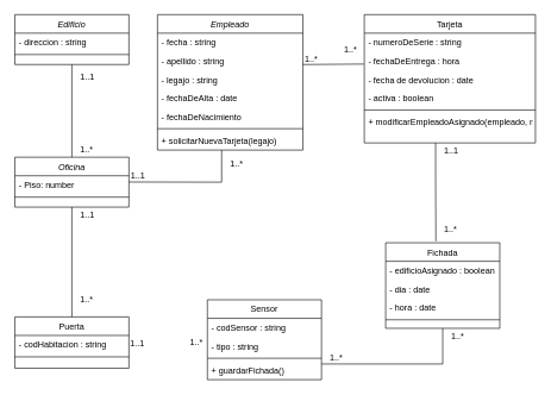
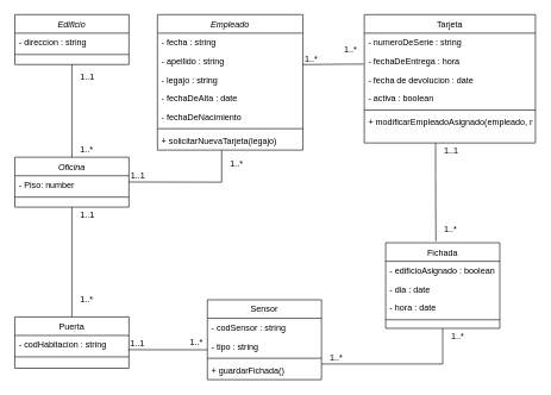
  <mxCell id="0" />
  <mxCell id="1" parent="0" />
  <mxCell id="2" value="Puerta" style="swimlane;fontStyle=0;align=center;verticalAlign=top;childLayout=stackLayout;horizontal=1;startSize=26;horizontalStack=0;resizeParent=1;resizeLast=0;collapsible=1;marginBottom=0;rounded=0;shadow=0;strokeWidth=1;" parent="1" vertex="1"><mxGeometry x="20" y="444" width="160" height="72" as="geometry"><mxRectangle x="130" y="380" width="160" height="26" as="alternateBounds" /></mxGeometry></mxCell>
  <mxCell id="3" value="- codHabitacion : string" style="text;align=left;verticalAlign=top;spacingLeft=4;spacingRight=4;overflow=hidden;rotatable=0;points=[[0,0.5],[1,0.5]];portConstraint=eastwest;" parent="2" vertex="1"><mxGeometry y="26" width="160" height="26" as="geometry" /></mxCell>
  <mxCell id="4" value="" style="line;html=1;strokeWidth=1;align=left;verticalAlign=middle;spacingTop=-1;spacingLeft=3;spacingRight=3;rotatable=0;labelPosition=right;points=[];portConstraint=eastwest;" parent="2" vertex="1"><mxGeometry y="52" width="160" height="8" as="geometry" /></mxCell>
  <mxCell id="5" value="Tarjeta" style="swimlane;fontStyle=0;align=center;verticalAlign=top;childLayout=stackLayout;horizontal=1;startSize=26;horizontalStack=0;resizeParent=1;resizeLast=0;collapsible=1;marginBottom=0;rounded=0;shadow=0;strokeWidth=1;" parent="1" vertex="1"><mxGeometry x="510" y="20" width="240" height="180" as="geometry"><mxRectangle x="550" y="140" width="160" height="26" as="alternateBounds" /></mxGeometry></mxCell>
  <mxCell id="6" value="- numeroDeSerie : string" style="text;align=left;verticalAlign=top;spacingLeft=4;spacingRight=4;overflow=hidden;rotatable=0;points=[[0,0.5],[1,0.5]];portConstraint=eastwest;" parent="5" vertex="1"><mxGeometry y="26" width="240" height="26" as="geometry" /></mxCell>
  <mxCell id="7" value="- fechaDeEntrega : hora" style="text;align=left;verticalAlign=top;spacingLeft=4;spacingRight=4;overflow=hidden;rotatable=0;points=[[0,0.5],[1,0.5]];portConstraint=eastwest;rounded=0;shadow=0;html=0;" parent="5" vertex="1"><mxGeometry y="52" width="240" height="26" as="geometry" /></mxCell>
  <mxCell id="8" value="- fecha de devolucion : date" style="text;align=left;verticalAlign=top;spacingLeft=4;spacingRight=4;overflow=hidden;rotatable=0;points=[[0,0.5],[1,0.5]];portConstraint=eastwest;rounded=0;shadow=0;html=0;" parent="5" vertex="1"><mxGeometry y="78" width="240" height="26" as="geometry" /></mxCell>
  <mxCell id="9" value="- activa : boolean" style="text;align=left;verticalAlign=top;spacingLeft=4;spacingRight=4;overflow=hidden;rotatable=0;points=[[0,0.5],[1,0.5]];portConstraint=eastwest;rounded=0;shadow=0;html=0;" parent="5" vertex="1"><mxGeometry y="104" width="240" height="26" as="geometry" /></mxCell>
  <mxCell id="10" value="" style="line;html=1;strokeWidth=1;align=left;verticalAlign=middle;spacingTop=-1;spacingLeft=3;spacingRight=3;rotatable=0;labelPosition=right;points=[];portConstraint=eastwest;" parent="5" vertex="1"><mxGeometry y="130" width="240" height="8" as="geometry" /></mxCell>
  <mxCell id="11" value="+ modificarEmpleadoAsignado(empleado, nuevoEmpleado)" style="text;align=left;verticalAlign=top;spacingLeft=4;spacingRight=4;overflow=hidden;rotatable=0;points=[[0,0.5],[1,0.5]];portConstraint=eastwest;" parent="5" vertex="1"><mxGeometry y="138" width="240" height="26" as="geometry" /></mxCell>
  <mxCell id="12" value="Sensor" style="swimlane;fontStyle=0;align=center;verticalAlign=top;childLayout=stackLayout;horizontal=1;startSize=26;horizontalStack=0;resizeParent=1;resizeLast=0;collapsible=1;marginBottom=0;rounded=0;shadow=0;strokeWidth=1;" parent="1" vertex="1"><mxGeometry x="290" y="420" width="160" height="112" as="geometry"><mxRectangle x="130" y="380" width="160" height="26" as="alternateBounds" /></mxGeometry></mxCell>
  <mxCell id="13" value="- codSensor : string" style="text;align=left;verticalAlign=top;spacingLeft=4;spacingRight=4;overflow=hidden;rotatable=0;points=[[0,0.5],[1,0.5]];portConstraint=eastwest;" parent="12" vertex="1"><mxGeometry y="26" width="160" height="26" as="geometry" /></mxCell>
  <mxCell id="14" value="- tipo : string" style="text;align=left;verticalAlign=top;spacingLeft=4;spacingRight=4;overflow=hidden;rotatable=0;points=[[0,0.5],[1,0.5]];portConstraint=eastwest;rounded=0;shadow=0;html=0;" parent="12" vertex="1"><mxGeometry y="52" width="160" height="26" as="geometry" /></mxCell>
  <mxCell id="15" value="" style="line;html=1;strokeWidth=1;align=left;verticalAlign=middle;spacingTop=-1;spacingLeft=3;spacingRight=3;rotatable=0;labelPosition=right;points=[];portConstraint=eastwest;" parent="12" vertex="1"><mxGeometry y="78" width="160" height="8" as="geometry" /></mxCell>
  <mxCell id="16" value="+ guardarFichada()" style="text;align=left;verticalAlign=top;spacingLeft=4;spacingRight=4;overflow=hidden;rotatable=0;points=[[0,0.5],[1,0.5]];portConstraint=eastwest;rounded=0;shadow=0;html=0;" parent="12" vertex="1"><mxGeometry y="86" width="160" height="26" as="geometry" /></mxCell>
  <mxCell id="17" value="Fichada" style="swimlane;fontStyle=0;align=center;verticalAlign=top;childLayout=stackLayout;horizontal=1;startSize=26;horizontalStack=0;resizeParent=1;resizeLast=0;collapsible=1;marginBottom=0;rounded=0;shadow=0;strokeWidth=1;" parent="1" vertex="1"><mxGeometry x="540" y="340" width="160" height="120" as="geometry"><mxRectangle x="130" y="380" width="160" height="26" as="alternateBounds" /></mxGeometry></mxCell>
  <mxCell id="18" value="- edificioAsignado : boolean" style="text;align=left;verticalAlign=top;spacingLeft=4;spacingRight=4;overflow=hidden;rotatable=0;points=[[0,0.5],[1,0.5]];portConstraint=eastwest;" parent="17" vertex="1"><mxGeometry y="26" width="160" height="26" as="geometry" /></mxCell>
  <mxCell id="19" value="- dia : date" style="text;align=left;verticalAlign=top;spacingLeft=4;spacingRight=4;overflow=hidden;rotatable=0;points=[[0,0.5],[1,0.5]];portConstraint=eastwest;rounded=0;shadow=0;html=0;" parent="17" vertex="1"><mxGeometry y="52" width="160" height="26" as="geometry" /></mxCell>
  <mxCell id="20" value="- hora : date" style="text;align=left;verticalAlign=top;spacingLeft=4;spacingRight=4;overflow=hidden;rotatable=0;points=[[0,0.5],[1,0.5]];portConstraint=eastwest;rounded=0;shadow=0;html=0;" parent="17" vertex="1"><mxGeometry y="78" width="160" height="26" as="geometry" /></mxCell>
  <mxCell id="21" value="" style="line;html=1;strokeWidth=1;align=left;verticalAlign=middle;spacingTop=-1;spacingLeft=3;spacingRight=3;rotatable=0;labelPosition=right;points=[];portConstraint=eastwest;" parent="17" vertex="1"><mxGeometry y="104" width="160" height="8" as="geometry" /></mxCell>
  <mxCell id="22" value="Empleado" style="swimlane;fontStyle=2;align=center;verticalAlign=top;childLayout=stackLayout;horizontal=1;startSize=26;horizontalStack=0;resizeParent=1;resizeLast=0;collapsible=1;marginBottom=0;rounded=0;shadow=0;strokeWidth=1;" parent="1" vertex="1"><mxGeometry x="220" y="20" width="204" height="190" as="geometry"><mxRectangle x="230" y="140" width="160" height="26" as="alternateBounds" /></mxGeometry></mxCell>
  <mxCell id="23" value="- fecha : string" style="text;align=left;verticalAlign=top;spacingLeft=4;spacingRight=4;overflow=hidden;rotatable=0;points=[[0,0.5],[1,0.5]];portConstraint=eastwest;" parent="22" vertex="1"><mxGeometry y="26" width="204" height="26" as="geometry" /></mxCell>
  <mxCell id="24" value="- apellido : string" style="text;align=left;verticalAlign=top;spacingLeft=4;spacingRight=4;overflow=hidden;rotatable=0;points=[[0,0.5],[1,0.5]];portConstraint=eastwest;rounded=0;shadow=0;html=0;" parent="22" vertex="1"><mxGeometry y="52" width="204" height="26" as="geometry" /></mxCell>
  <mxCell id="25" value="- legajo : string" style="text;align=left;verticalAlign=top;spacingLeft=4;spacingRight=4;overflow=hidden;rotatable=0;points=[[0,0.5],[1,0.5]];portConstraint=eastwest;rounded=0;shadow=0;html=0;" parent="22" vertex="1"><mxGeometry y="78" width="204" height="26" as="geometry" /></mxCell>
  <mxCell id="26" value="- fechaDeAlta : date" style="text;align=left;verticalAlign=top;spacingLeft=4;spacingRight=4;overflow=hidden;rotatable=0;points=[[0,0.5],[1,0.5]];portConstraint=eastwest;rounded=0;shadow=0;html=0;" parent="22" vertex="1"><mxGeometry y="104" width="204" height="26" as="geometry" /></mxCell>
  <mxCell id="27" value="- fechaDeNacimiento" style="text;align=left;verticalAlign=top;spacingLeft=4;spacingRight=4;overflow=hidden;rotatable=0;points=[[0,0.5],[1,0.5]];portConstraint=eastwest;rounded=0;shadow=0;html=0;" parent="22" vertex="1"><mxGeometry y="130" width="204" height="26" as="geometry" /></mxCell>
  <mxCell id="28" value="" style="line;html=1;strokeWidth=1;align=left;verticalAlign=middle;spacingTop=-1;spacingLeft=3;spacingRight=3;rotatable=0;labelPosition=right;points=[];portConstraint=eastwest;" parent="22" vertex="1"><mxGeometry y="156" width="204" height="8" as="geometry" /></mxCell>
  <mxCell id="29" value="+ solicitarNuevaTarjeta(legajo)" style="text;align=left;verticalAlign=top;spacingLeft=4;spacingRight=4;overflow=hidden;rotatable=0;points=[[0,0.5],[1,0.5]];portConstraint=eastwest;" parent="22" vertex="1"><mxGeometry y="164" width="204" height="26" as="geometry" /></mxCell>
  <mxCell id="30" value="Edificio" style="swimlane;fontStyle=2;align=center;verticalAlign=top;childLayout=stackLayout;horizontal=1;startSize=26;horizontalStack=0;resizeParent=1;resizeLast=0;collapsible=1;marginBottom=0;rounded=0;shadow=0;strokeWidth=1;" parent="1" vertex="1"><mxGeometry x="20" y="20" width="160" height="70" as="geometry"><mxRectangle x="230" y="140" width="160" height="26" as="alternateBounds" /></mxGeometry></mxCell>
  <mxCell id="31" value="- direccion : string" style="text;align=left;verticalAlign=top;spacingLeft=4;spacingRight=4;overflow=hidden;rotatable=0;points=[[0,0.5],[1,0.5]];portConstraint=eastwest;" parent="30" vertex="1"><mxGeometry y="26" width="160" height="26" as="geometry" /></mxCell>
  <mxCell id="32" value="" style="line;html=1;strokeWidth=1;align=left;verticalAlign=middle;spacingTop=-1;spacingLeft=3;spacingRight=3;rotatable=0;labelPosition=right;points=[];portConstraint=eastwest;" parent="30" vertex="1"><mxGeometry y="52" width="160" height="8" as="geometry" /></mxCell>
  <mxCell id="33" value="Oficina" style="swimlane;fontStyle=2;align=center;verticalAlign=top;childLayout=stackLayout;horizontal=1;startSize=26;horizontalStack=0;resizeParent=1;resizeLast=0;collapsible=1;marginBottom=0;rounded=0;shadow=0;strokeWidth=1;" parent="1" vertex="1"><mxGeometry x="20" y="220" width="160" height="70" as="geometry"><mxRectangle x="230" y="140" width="160" height="26" as="alternateBounds" /></mxGeometry></mxCell>
  <mxCell id="34" value="- Piso: number" style="text;align=left;verticalAlign=top;spacingLeft=4;spacingRight=4;overflow=hidden;rotatable=0;points=[[0,0.5],[1,0.5]];portConstraint=eastwest;" parent="33" vertex="1"><mxGeometry y="26" width="160" height="26" as="geometry" /></mxCell>
  <mxCell id="35" value="" style="line;html=1;strokeWidth=1;align=left;verticalAlign=middle;spacingTop=-1;spacingLeft=3;spacingRight=3;rotatable=0;labelPosition=right;points=[];portConstraint=eastwest;" parent="33" vertex="1"><mxGeometry y="52" width="160" height="8" as="geometry" /></mxCell>
  <mxCell id="36" value="" style="endArrow=none;html=1;rounded=0;entryX=0.5;entryY=1;entryDx=0;entryDy=0;" parent="1" target="17" edge="1"><mxGeometry width="50" height="50" relative="1" as="geometry"><mxPoint x="450" y="510" as="sourcePoint" /><mxPoint x="580" y="490" as="targetPoint" /><Array as="points"><mxPoint x="620" y="510" /></Array></mxGeometry></mxCell>
  <mxCell id="37" value="1..*" style="resizable=0;align=left;verticalAlign=bottom;labelBackgroundColor=none;fontSize=12;" parent="1" connectable="0" vertex="1"><mxGeometry x="460" y="510" as="geometry" /></mxCell>
  <mxCell id="38" value="1..*" style="resizable=0;align=left;verticalAlign=bottom;labelBackgroundColor=none;fontSize=12;" parent="1" connectable="0" vertex="1"><mxGeometry x="630" y="480" as="geometry" /></mxCell>
+ <mxCell id="39" value="" style="endArrow=none;html=1;rounded=0;exitX=0.995;exitY=0.769;exitDx=0;exitDy=0;exitPerimeter=0;entryX=-0.001;entryY=0.698;entryDx=0;entryDy=0;entryPerimeter=0;" parent="1" source="3" target="14" edge="1"><mxGeometry width="50" height="50" relative="1" as="geometry"><mxPoint x="210" y="490" as="sourcePoint" /><mxPoint x="280" y="490" as="targetPoint" /><Array as="points" /></mxGeometry></mxCell>
  <mxCell id="40" value="1..1" style="resizable=0;align=left;verticalAlign=bottom;labelBackgroundColor=none;fontSize=12;" parent="1" connectable="0" vertex="1"><mxGeometry x="180" y="490" as="geometry" /></mxCell>
  <mxCell id="41" value="1..*" style="resizable=0;align=left;verticalAlign=bottom;labelBackgroundColor=none;fontSize=12;" parent="1" connectable="0" vertex="1"><mxGeometry x="264" y="490" as="geometry"><mxPoint y="-2" as="offset" /></mxGeometry></mxCell>
  <mxCell id="42" value="" style="endArrow=none;html=1;rounded=0;exitX=0.5;exitY=0;exitDx=0;exitDy=0;entryX=0.5;entryY=1;entryDx=0;entryDy=0;" parent="1" source="2" target="33" edge="1"><mxGeometry width="50" height="50" relative="1" as="geometry"><mxPoint x="140" y="380" as="sourcePoint" /><mxPoint x="251" y="380" as="targetPoint" /><Array as="points" /></mxGeometry></mxCell>
  <mxCell id="43" value="1..1" style="resizable=0;align=left;verticalAlign=bottom;labelBackgroundColor=none;fontSize=12;" parent="1" connectable="0" vertex="1"><mxGeometry x="110" y="310" as="geometry" /></mxCell>
  <mxCell id="44" value="1..*" style="resizable=0;align=left;verticalAlign=bottom;labelBackgroundColor=none;fontSize=12;" parent="1" connectable="0" vertex="1"><mxGeometry x="110" y="430" as="geometry"><mxPoint y="-2" as="offset" /></mxGeometry></mxCell>
  <mxCell id="45" value="" style="endArrow=none;html=1;rounded=0;exitX=0.5;exitY=1;exitDx=0;exitDy=0;entryX=0.5;entryY=0;entryDx=0;entryDy=0;" parent="1" source="30" target="33" edge="1"><mxGeometry width="50" height="50" relative="1" as="geometry"><mxPoint x="74.5" y="170" as="sourcePoint" /><mxPoint x="185.5" y="170" as="targetPoint" /><Array as="points" /></mxGeometry></mxCell>
  <mxCell id="46" value="1..1" style="resizable=0;align=left;verticalAlign=bottom;labelBackgroundColor=none;fontSize=12;" parent="1" connectable="0" vertex="1"><mxGeometry x="110" y="115" as="geometry" /></mxCell>
  <mxCell id="47" value="1..*" style="resizable=0;align=left;verticalAlign=bottom;labelBackgroundColor=none;fontSize=12;" parent="1" connectable="0" vertex="1"><mxGeometry x="110" y="220" as="geometry"><mxPoint y="-2" as="offset" /></mxGeometry></mxCell>
  <mxCell id="48" value="" style="endArrow=none;html=1;rounded=0;exitX=0.995;exitY=0.769;exitDx=0;exitDy=0;exitPerimeter=0;" parent="1" edge="1"><mxGeometry width="50" height="50" relative="1" as="geometry"><mxPoint x="180" y="254.76" as="sourcePoint" /><mxPoint x="310" y="210" as="targetPoint" /><Array as="points"><mxPoint x="310" y="255" /></Array></mxGeometry></mxCell>
  <mxCell id="49" value="1..1" style="resizable=0;align=left;verticalAlign=bottom;labelBackgroundColor=none;fontSize=12;" parent="1" connectable="0" vertex="1"><mxGeometry x="181" y="254.76" as="geometry" /></mxCell>
  <mxCell id="50" value="1..*" style="resizable=0;align=left;verticalAlign=bottom;labelBackgroundColor=none;fontSize=12;" parent="1" connectable="0" vertex="1"><mxGeometry x="320" y="240" as="geometry"><mxPoint y="-2" as="offset" /></mxGeometry></mxCell>
  <mxCell id="51" value="" style="endArrow=none;html=1;rounded=0;exitX=0.995;exitY=0.769;exitDx=0;exitDy=0;exitPerimeter=0;entryX=-0.003;entryY=0.668;entryDx=0;entryDy=0;entryPerimeter=0;" parent="1" target="7" edge="1"><mxGeometry width="50" height="50" relative="1" as="geometry"><mxPoint x="424" y="90" as="sourcePoint" /><mxPoint x="535" y="90" as="targetPoint" /><Array as="points" /></mxGeometry></mxCell>
  <mxCell id="52" value="1..*" style="resizable=0;align=left;verticalAlign=bottom;labelBackgroundColor=none;fontSize=12;" parent="1" connectable="0" vertex="1"><mxGeometry x="425" y="90" as="geometry" /></mxCell>
  <mxCell id="53" value="1..*" style="resizable=0;align=left;verticalAlign=bottom;labelBackgroundColor=none;fontSize=12;" parent="1" connectable="0" vertex="1"><mxGeometry x="490" y="90" as="geometry"><mxPoint x="-10" y="-12" as="offset" /></mxGeometry></mxCell>
  <mxCell id="54" value="" style="endArrow=none;html=1;rounded=0;entryX=0.5;entryY=1;entryDx=0;entryDy=0;exitX=0.44;exitY=-0.018;exitDx=0;exitDy=0;exitPerimeter=0;" parent="1" source="17" edge="1"><mxGeometry width="50" height="50" relative="1" as="geometry"><mxPoint x="440" y="250" as="sourcePoint" /><mxPoint x="610" y="200" as="targetPoint" /><Array as="points"><mxPoint x="610" y="250" /></Array></mxGeometry></mxCell>
  <mxCell id="55" value="1..1" style="resizable=0;align=left;verticalAlign=bottom;labelBackgroundColor=none;fontSize=12;" parent="1" connectable="0" vertex="1"><mxGeometry x="620" y="220" as="geometry" /></mxCell>
  <mxCell id="56" value="1..*" style="resizable=0;align=left;verticalAlign=bottom;labelBackgroundColor=none;fontSize=12;" parent="1" connectable="0" vertex="1"><mxGeometry x="620" y="330" as="geometry" /></mxCell>
